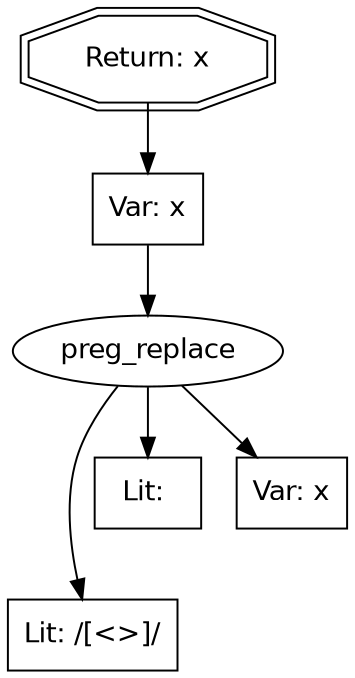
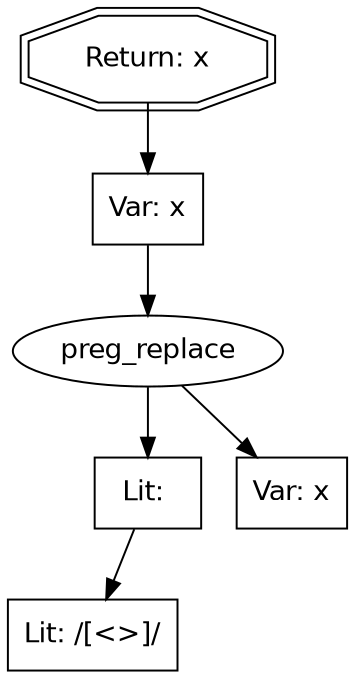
  digraph {
    fontname="DejaVu Sans"
    node [fontname="DejaVu Sans" shape=box]
    edge [fontname="DejaVu Sans"]
    n1 [label="Return: x" shape=doubleoctagon]
    n2 [label="Var: x"]
    n3 [label=preg_replace shape=ellipse]
    n4 [label="Lit: /[<>]/"]
    n5 [label="Lit: "]
    n6 [label="Var: x"]
    n1 -> n2
    n2 -> n3
-   n3 -> n4
+   n5 -> n4
    n3 -> n5
    n3 -> n6
  }
